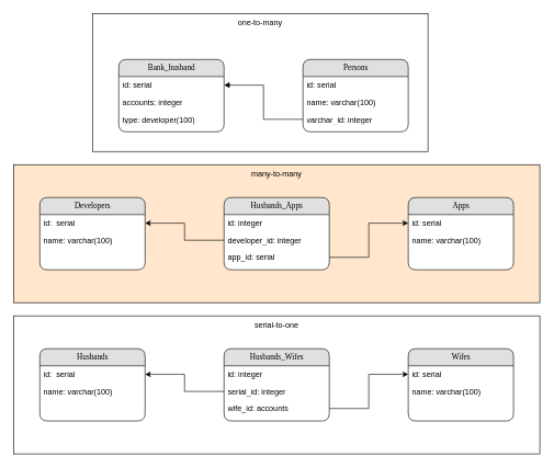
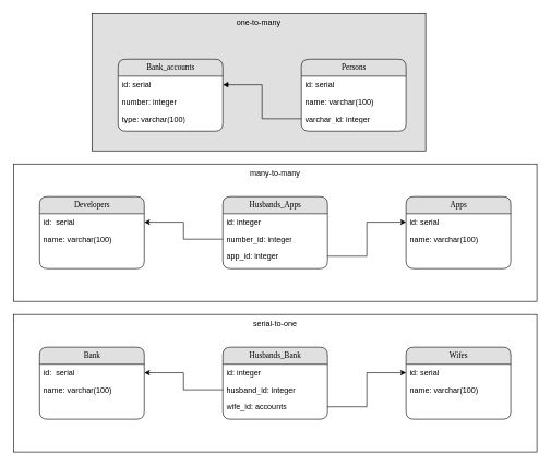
  <mxCell id="0" />
  <mxCell id="1" parent="0" />
  <mxCell id="2" value="serial-to-one" style="whiteSpace=wrap;html=1;verticalAlign=top;" vertex="1" parent="1"><mxGeometry x="20" y="480" width="800" height="210" as="geometry" /></mxCell>
- <mxCell id="3" value="many-to-many" style="whiteSpace=wrap;html=1;verticalAlign=top;fillColor=#ffe6cc;" vertex="1" parent="1"><mxGeometry x="20" y="250" width="800" height="210" as="geometry" /></mxCell>
- <mxCell id="4" value="one-to-many" style="whiteSpace=wrap;html=1;verticalAlign=top;" vertex="1" parent="1"><mxGeometry x="140" y="20" width="510" height="210" as="geometry" /></mxCell>
+ <mxCell id="3" value="many-to-many" style="whiteSpace=wrap;html=1;verticalAlign=top;" vertex="1" parent="1"><mxGeometry x="20" y="250" width="800" height="210" as="geometry" /></mxCell>
+ <mxCell id="4" value="one-to-many" style="whiteSpace=wrap;html=1;verticalAlign=top;fillColor=#e0e0e0;" vertex="1" parent="1"><mxGeometry x="140" y="20" width="510" height="210" as="geometry" /></mxCell>
  <mxCell id="5" value="Persons" style="swimlane;html=1;fontStyle=0;childLayout=stackLayout;horizontal=1;startSize=26;fillColor=#e0e0e0;horizontalStack=0;resizeParent=1;resizeLast=0;collapsible=1;marginBottom=0;swimlaneFillColor=#ffffff;align=center;rounded=1;shadow=0;comic=0;labelBackgroundColor=none;strokeWidth=1;fontFamily=Verdana;fontSize=12" parent="1" vertex="1"><mxGeometry x="460" y="90" width="160" height="110" as="geometry" /></mxCell>
  <mxCell id="6" value="id: serial" style="text;html=1;strokeColor=none;fillColor=none;spacingLeft=4;spacingRight=4;whiteSpace=wrap;overflow=hidden;rotatable=0;points=[[0,0.5],[1,0.5]];portConstraint=eastwest;" parent="5" vertex="1"><mxGeometry y="26" width="160" height="26" as="geometry" /></mxCell>
  <mxCell id="7" value="name: varchar(100)" style="text;html=1;strokeColor=none;fillColor=none;spacingLeft=4;spacingRight=4;whiteSpace=wrap;overflow=hidden;rotatable=0;points=[[0,0.5],[1,0.5]];portConstraint=eastwest;" parent="5" vertex="1"><mxGeometry y="52" width="160" height="26" as="geometry" /></mxCell>
  <mxCell id="8" value="varchar_id: integer" style="text;html=1;strokeColor=none;fillColor=none;spacingLeft=4;spacingRight=4;whiteSpace=wrap;overflow=hidden;rotatable=0;points=[[0,0.5],[1,0.5]];portConstraint=eastwest;" parent="5" vertex="1"><mxGeometry y="78" width="160" height="26" as="geometry" /></mxCell>
- <mxCell id="9" value="Bank_husband" style="swimlane;html=1;fontStyle=0;childLayout=stackLayout;horizontal=1;startSize=26;fillColor=#e0e0e0;horizontalStack=0;resizeParent=1;resizeLast=0;collapsible=1;marginBottom=0;swimlaneFillColor=#ffffff;align=center;rounded=1;shadow=0;comic=0;labelBackgroundColor=none;strokeWidth=1;fontFamily=Verdana;fontSize=12" vertex="1" parent="1"><mxGeometry x="180" y="90" width="160" height="110" as="geometry" /></mxCell>
+ <mxCell id="9" value="Bank_accounts" style="swimlane;html=1;fontStyle=0;childLayout=stackLayout;horizontal=1;startSize=26;fillColor=#e0e0e0;horizontalStack=0;resizeParent=1;resizeLast=0;collapsible=1;marginBottom=0;swimlaneFillColor=#ffffff;align=center;rounded=1;shadow=0;comic=0;labelBackgroundColor=none;strokeWidth=1;fontFamily=Verdana;fontSize=12" vertex="1" parent="1"><mxGeometry x="180" y="90" width="160" height="110" as="geometry" /></mxCell>
  <mxCell id="10" value="id: serial" style="text;html=1;strokeColor=none;fillColor=none;spacingLeft=4;spacingRight=4;whiteSpace=wrap;overflow=hidden;rotatable=0;points=[[0,0.5],[1,0.5]];portConstraint=eastwest;" vertex="1" parent="9"><mxGeometry y="26" width="160" height="26" as="geometry" /></mxCell>
- <mxCell id="11" value="accounts: integer" style="text;html=1;strokeColor=none;fillColor=none;spacingLeft=4;spacingRight=4;whiteSpace=wrap;overflow=hidden;rotatable=0;points=[[0,0.5],[1,0.5]];portConstraint=eastwest;" vertex="1" parent="9"><mxGeometry y="52" width="160" height="26" as="geometry" /></mxCell>
- <mxCell id="12" value="type: developer(100)" style="text;html=1;strokeColor=none;fillColor=none;spacingLeft=4;spacingRight=4;whiteSpace=wrap;overflow=hidden;rotatable=0;points=[[0,0.5],[1,0.5]];portConstraint=eastwest;" vertex="1" parent="9"><mxGeometry y="78" width="160" height="26" as="geometry" /></mxCell>
+ <mxCell id="11" value="number: integer" style="text;html=1;strokeColor=none;fillColor=none;spacingLeft=4;spacingRight=4;whiteSpace=wrap;overflow=hidden;rotatable=0;points=[[0,0.5],[1,0.5]];portConstraint=eastwest;" vertex="1" parent="9"><mxGeometry y="52" width="160" height="26" as="geometry" /></mxCell>
+ <mxCell id="12" value="type: varchar(100)" style="text;html=1;strokeColor=none;fillColor=none;spacingLeft=4;spacingRight=4;whiteSpace=wrap;overflow=hidden;rotatable=0;points=[[0,0.5],[1,0.5]];portConstraint=eastwest;" vertex="1" parent="9"><mxGeometry y="78" width="160" height="26" as="geometry" /></mxCell>
  <mxCell id="13" style="edgeStyle=orthogonalEdgeStyle;rounded=0;orthogonalLoop=1;jettySize=auto;html=1;entryX=0;entryY=0.5;entryDx=0;entryDy=0;endArrow=none;endFill=0;startArrow=block;startFill=1;" edge="1" parent="1" source="10" target="8"><mxGeometry relative="1" as="geometry" /></mxCell>
  <mxCell id="14" value="Developers" style="swimlane;html=1;fontStyle=0;childLayout=stackLayout;horizontal=1;startSize=26;fillColor=#e0e0e0;horizontalStack=0;resizeParent=1;resizeLast=0;collapsible=1;marginBottom=0;swimlaneFillColor=#ffffff;align=center;rounded=1;shadow=0;comic=0;labelBackgroundColor=none;strokeWidth=1;fontFamily=Verdana;fontSize=12" vertex="1" parent="1"><mxGeometry x="60" y="300" width="160" height="110" as="geometry" /></mxCell>
  <mxCell id="15" value="id:&amp;nbsp; serial" style="text;html=1;strokeColor=none;fillColor=none;spacingLeft=4;spacingRight=4;whiteSpace=wrap;overflow=hidden;rotatable=0;points=[[0,0.5],[1,0.5]];portConstraint=eastwest;" vertex="1" parent="14"><mxGeometry y="26" width="160" height="26" as="geometry" /></mxCell>
  <mxCell id="16" value="name: varchar(100)" style="text;html=1;strokeColor=none;fillColor=none;spacingLeft=4;spacingRight=4;whiteSpace=wrap;overflow=hidden;rotatable=0;points=[[0,0.5],[1,0.5]];portConstraint=eastwest;" vertex="1" parent="14"><mxGeometry y="52" width="160" height="26" as="geometry" /></mxCell>
  <mxCell id="17" value="Husbands_Apps" style="swimlane;html=1;fontStyle=0;childLayout=stackLayout;horizontal=1;startSize=26;fillColor=#e0e0e0;horizontalStack=0;resizeParent=1;resizeLast=0;collapsible=1;marginBottom=0;swimlaneFillColor=#ffffff;align=center;rounded=1;shadow=0;comic=0;labelBackgroundColor=none;strokeWidth=1;fontFamily=Verdana;fontSize=12" vertex="1" parent="1"><mxGeometry x="340" y="300" width="160" height="110" as="geometry" /></mxCell>
  <mxCell id="18" value="id: integer" style="text;html=1;strokeColor=none;fillColor=none;spacingLeft=4;spacingRight=4;whiteSpace=wrap;overflow=hidden;rotatable=0;points=[[0,0.5],[1,0.5]];portConstraint=eastwest;" vertex="1" parent="17"><mxGeometry y="26" width="160" height="26" as="geometry" /></mxCell>
- <mxCell id="19" value="developer_id: integer" style="text;html=1;strokeColor=none;fillColor=none;spacingLeft=4;spacingRight=4;whiteSpace=wrap;overflow=hidden;rotatable=0;points=[[0,0.5],[1,0.5]];portConstraint=eastwest;" vertex="1" parent="17"><mxGeometry y="52" width="160" height="26" as="geometry" /></mxCell>
- <mxCell id="20" value="app_id: serial" style="text;html=1;strokeColor=none;fillColor=none;spacingLeft=4;spacingRight=4;whiteSpace=wrap;overflow=hidden;rotatable=0;points=[[0,0.5],[1,0.5]];portConstraint=eastwest;" vertex="1" parent="17"><mxGeometry y="78" width="160" height="26" as="geometry" /></mxCell>
+ <mxCell id="19" value="number_id: integer" style="text;html=1;strokeColor=none;fillColor=none;spacingLeft=4;spacingRight=4;whiteSpace=wrap;overflow=hidden;rotatable=0;points=[[0,0.5],[1,0.5]];portConstraint=eastwest;" vertex="1" parent="17"><mxGeometry y="52" width="160" height="26" as="geometry" /></mxCell>
+ <mxCell id="20" value="app_id: integer" style="text;html=1;strokeColor=none;fillColor=none;spacingLeft=4;spacingRight=4;whiteSpace=wrap;overflow=hidden;rotatable=0;points=[[0,0.5],[1,0.5]];portConstraint=eastwest;" vertex="1" parent="17"><mxGeometry y="78" width="160" height="26" as="geometry" /></mxCell>
  <mxCell id="21" value="Apps" style="swimlane;html=1;fontStyle=0;childLayout=stackLayout;horizontal=1;startSize=26;fillColor=#e0e0e0;horizontalStack=0;resizeParent=1;resizeLast=0;collapsible=1;marginBottom=0;swimlaneFillColor=#ffffff;align=center;rounded=1;shadow=0;comic=0;labelBackgroundColor=none;strokeWidth=1;fontFamily=Verdana;fontSize=12" vertex="1" parent="1"><mxGeometry x="620" y="300" width="160" height="110" as="geometry" /></mxCell>
  <mxCell id="22" value="id: serial" style="text;html=1;strokeColor=none;fillColor=none;spacingLeft=4;spacingRight=4;whiteSpace=wrap;overflow=hidden;rotatable=0;points=[[0,0.5],[1,0.5]];portConstraint=eastwest;" vertex="1" parent="21"><mxGeometry y="26" width="160" height="26" as="geometry" /></mxCell>
  <mxCell id="23" value="name: varchar(100)" style="text;html=1;strokeColor=none;fillColor=none;spacingLeft=4;spacingRight=4;whiteSpace=wrap;overflow=hidden;rotatable=0;points=[[0,0.5],[1,0.5]];portConstraint=eastwest;" vertex="1" parent="21"><mxGeometry y="52" width="160" height="26" as="geometry" /></mxCell>
  <mxCell id="24" style="edgeStyle=orthogonalEdgeStyle;rounded=0;orthogonalLoop=1;jettySize=auto;html=1;entryX=0;entryY=0.5;entryDx=0;entryDy=0;" edge="1" parent="1" source="20" target="22"><mxGeometry relative="1" as="geometry" /></mxCell>
  <mxCell id="25" style="edgeStyle=orthogonalEdgeStyle;rounded=0;orthogonalLoop=1;jettySize=auto;html=1;entryX=1;entryY=0.5;entryDx=0;entryDy=0;" edge="1" parent="1" source="19" target="15"><mxGeometry relative="1" as="geometry" /></mxCell>
- <mxCell id="26" value="Husbands" style="swimlane;html=1;fontStyle=0;childLayout=stackLayout;horizontal=1;startSize=26;fillColor=#e0e0e0;horizontalStack=0;resizeParent=1;resizeLast=0;collapsible=1;marginBottom=0;swimlaneFillColor=#ffffff;align=center;rounded=1;shadow=0;comic=0;labelBackgroundColor=none;strokeWidth=1;fontFamily=Verdana;fontSize=12" vertex="1" parent="1"><mxGeometry x="60" y="530" width="160" height="110" as="geometry" /></mxCell>
+ <mxCell id="26" value="Bank" style="swimlane;html=1;fontStyle=0;childLayout=stackLayout;horizontal=1;startSize=26;fillColor=#e0e0e0;horizontalStack=0;resizeParent=1;resizeLast=0;collapsible=1;marginBottom=0;swimlaneFillColor=#ffffff;align=center;rounded=1;shadow=0;comic=0;labelBackgroundColor=none;strokeWidth=1;fontFamily=Verdana;fontSize=12" vertex="1" parent="1"><mxGeometry x="60" y="530" width="160" height="110" as="geometry" /></mxCell>
  <mxCell id="27" value="id:&amp;nbsp; serial" style="text;html=1;strokeColor=none;fillColor=none;spacingLeft=4;spacingRight=4;whiteSpace=wrap;overflow=hidden;rotatable=0;points=[[0,0.5],[1,0.5]];portConstraint=eastwest;" vertex="1" parent="26"><mxGeometry y="26" width="160" height="26" as="geometry" /></mxCell>
  <mxCell id="28" value="name: varchar(100)" style="text;html=1;strokeColor=none;fillColor=none;spacingLeft=4;spacingRight=4;whiteSpace=wrap;overflow=hidden;rotatable=0;points=[[0,0.5],[1,0.5]];portConstraint=eastwest;" vertex="1" parent="26"><mxGeometry y="52" width="160" height="26" as="geometry" /></mxCell>
- <mxCell id="29" value="Husbands_Wifes" style="swimlane;html=1;fontStyle=0;childLayout=stackLayout;horizontal=1;startSize=26;fillColor=#e0e0e0;horizontalStack=0;resizeParent=1;resizeLast=0;collapsible=1;marginBottom=0;swimlaneFillColor=#ffffff;align=center;rounded=1;shadow=0;comic=0;labelBackgroundColor=none;strokeWidth=1;fontFamily=Verdana;fontSize=12" vertex="1" parent="1"><mxGeometry x="340" y="530" width="160" height="110" as="geometry" /></mxCell>
+ <mxCell id="29" value="Husbands_Bank" style="swimlane;html=1;fontStyle=0;childLayout=stackLayout;horizontal=1;startSize=26;fillColor=#e0e0e0;horizontalStack=0;resizeParent=1;resizeLast=0;collapsible=1;marginBottom=0;swimlaneFillColor=#ffffff;align=center;rounded=1;shadow=0;comic=0;labelBackgroundColor=none;strokeWidth=1;fontFamily=Verdana;fontSize=12" vertex="1" parent="1"><mxGeometry x="340" y="530" width="160" height="110" as="geometry" /></mxCell>
  <mxCell id="30" value="id: integer" style="text;html=1;strokeColor=none;fillColor=none;spacingLeft=4;spacingRight=4;whiteSpace=wrap;overflow=hidden;rotatable=0;points=[[0,0.5],[1,0.5]];portConstraint=eastwest;" vertex="1" parent="29"><mxGeometry y="26" width="160" height="26" as="geometry" /></mxCell>
- <mxCell id="31" value="serial_id: integer" style="text;html=1;strokeColor=none;fillColor=none;spacingLeft=4;spacingRight=4;whiteSpace=wrap;overflow=hidden;rotatable=0;points=[[0,0.5],[1,0.5]];portConstraint=eastwest;" vertex="1" parent="29"><mxGeometry y="52" width="160" height="26" as="geometry" /></mxCell>
+ <mxCell id="31" value="husband_id: integer" style="text;html=1;strokeColor=none;fillColor=none;spacingLeft=4;spacingRight=4;whiteSpace=wrap;overflow=hidden;rotatable=0;points=[[0,0.5],[1,0.5]];portConstraint=eastwest;" vertex="1" parent="29"><mxGeometry y="52" width="160" height="26" as="geometry" /></mxCell>
  <mxCell id="32" value="wife_id: accounts" style="text;html=1;strokeColor=none;fillColor=none;spacingLeft=4;spacingRight=4;whiteSpace=wrap;overflow=hidden;rotatable=0;points=[[0,0.5],[1,0.5]];portConstraint=eastwest;" vertex="1" parent="29"><mxGeometry y="78" width="160" height="26" as="geometry" /></mxCell>
  <mxCell id="33" value="Wifes" style="swimlane;html=1;fontStyle=0;childLayout=stackLayout;horizontal=1;startSize=26;fillColor=#e0e0e0;horizontalStack=0;resizeParent=1;resizeLast=0;collapsible=1;marginBottom=0;swimlaneFillColor=#ffffff;align=center;rounded=1;shadow=0;comic=0;labelBackgroundColor=none;strokeWidth=1;fontFamily=Verdana;fontSize=12" vertex="1" parent="1"><mxGeometry x="620" y="530" width="160" height="110" as="geometry" /></mxCell>
  <mxCell id="34" value="id: serial" style="text;html=1;strokeColor=none;fillColor=none;spacingLeft=4;spacingRight=4;whiteSpace=wrap;overflow=hidden;rotatable=0;points=[[0,0.5],[1,0.5]];portConstraint=eastwest;" vertex="1" parent="33"><mxGeometry y="26" width="160" height="26" as="geometry" /></mxCell>
  <mxCell id="35" value="name: varchar(100)" style="text;html=1;strokeColor=none;fillColor=none;spacingLeft=4;spacingRight=4;whiteSpace=wrap;overflow=hidden;rotatable=0;points=[[0,0.5],[1,0.5]];portConstraint=eastwest;" vertex="1" parent="33"><mxGeometry y="52" width="160" height="26" as="geometry" /></mxCell>
  <mxCell id="36" style="edgeStyle=orthogonalEdgeStyle;rounded=0;orthogonalLoop=1;jettySize=auto;html=1;entryX=0;entryY=0.5;entryDx=0;entryDy=0;" edge="1" parent="1" source="32" target="34"><mxGeometry relative="1" as="geometry" /></mxCell>
  <mxCell id="37" style="edgeStyle=orthogonalEdgeStyle;rounded=0;orthogonalLoop=1;jettySize=auto;html=1;entryX=1;entryY=0.5;entryDx=0;entryDy=0;" edge="1" parent="1" source="31" target="27"><mxGeometry relative="1" as="geometry" /></mxCell>
